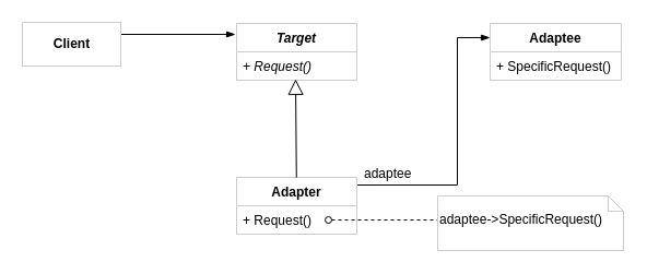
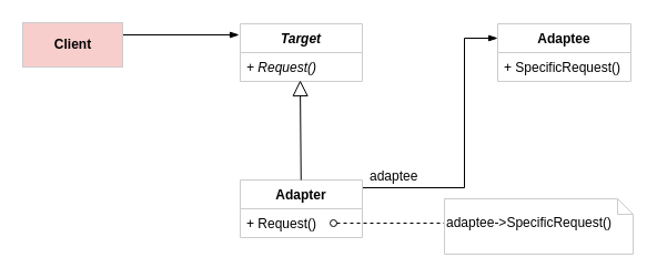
  <mxCell id="0" />
  <mxCell id="1" parent="0" />
  <mxCell id="2" style="edgeStyle=none;rounded=0;orthogonalLoop=1;jettySize=auto;html=1;startArrow=none;startFill=0;endArrow=blockThin;endFill=1;strokeColor=#000000;" edge="1" parent="1"><mxGeometry relative="1" as="geometry"><mxPoint x="110" y="31" as="sourcePoint" /><mxPoint x="215" y="31" as="targetPoint" /></mxGeometry></mxCell>
- <mxCell id="3" value="&lt;b&gt;Client&lt;/b&gt;" style="html=1;strokeColor=#CCCCCC;" vertex="1" parent="1"><mxGeometry x="20" y="20" width="90" height="40" as="geometry" /></mxCell>
+ <mxCell id="3" value="&lt;b&gt;Client&lt;/b&gt;" style="html=1;strokeColor=#CCCCCC;fillColor=#f8cecc;" vertex="1" parent="1"><mxGeometry x="20" y="20" width="90" height="40" as="geometry" /></mxCell>
  <mxCell id="4" value="Target" style="swimlane;fontStyle=3;childLayout=stackLayout;horizontal=1;startSize=26;fillColor=none;horizontalStack=0;resizeParent=1;resizeParentMax=0;resizeLast=0;collapsible=1;marginBottom=0;strokeColor=#CCCCCC;" vertex="1" parent="1"><mxGeometry x="216" y="21" width="110" height="52" as="geometry" /></mxCell>
  <mxCell id="5" value="+ Request()" style="text;strokeColor=none;fillColor=none;align=left;verticalAlign=top;spacingLeft=4;spacingRight=4;overflow=hidden;rotatable=0;points=[[0,0.5],[1,0.5]];portConstraint=eastwest;fontStyle=2" vertex="1" parent="4"><mxGeometry y="26" width="110" height="26" as="geometry" /></mxCell>
  <mxCell id="6" style="edgeStyle=none;rounded=0;orthogonalLoop=1;jettySize=auto;html=1;entryX=0;entryY=0.25;entryDx=0;entryDy=0;startArrow=none;startFill=0;endArrow=blockThin;endFill=1;strokeColor=#000000;exitX=1.018;exitY=0.135;exitDx=0;exitDy=0;exitPerimeter=0;" edge="1" parent="1"><mxGeometry relative="1" as="geometry"><mxPoint x="325.98" y="169.02" as="sourcePoint" /><mxPoint x="448" y="34" as="targetPoint" /><Array as="points"><mxPoint x="418" y="169" /><mxPoint x="418" y="34" /></Array></mxGeometry></mxCell>
  <mxCell id="7" value="Adapter" style="swimlane;fontStyle=1;childLayout=stackLayout;horizontal=1;startSize=26;fillColor=none;horizontalStack=0;resizeParent=1;resizeParentMax=0;resizeLast=0;collapsible=1;marginBottom=0;strokeColor=#CCCCCC;" vertex="1" parent="1"><mxGeometry x="216" y="162" width="110" height="52" as="geometry" /></mxCell>
  <mxCell id="8" value="+ Request()" style="text;strokeColor=none;fillColor=none;align=left;verticalAlign=top;spacingLeft=4;spacingRight=4;overflow=hidden;rotatable=0;points=[[0,0.5],[1,0.5]];portConstraint=eastwest;fontStyle=0" vertex="1" parent="7"><mxGeometry y="26" width="110" height="26" as="geometry" /></mxCell>
  <mxCell id="9" value="Adaptee" style="swimlane;fontStyle=1;childLayout=stackLayout;horizontal=1;startSize=26;fillColor=none;horizontalStack=0;resizeParent=1;resizeParentMax=0;resizeLast=0;collapsible=1;marginBottom=0;strokeColor=#CCCCCC;" vertex="1" parent="1"><mxGeometry x="448" y="21" width="120" height="52" as="geometry" /></mxCell>
  <mxCell id="10" value="+ SpecificRequest()" style="text;strokeColor=none;fillColor=none;align=left;verticalAlign=top;spacingLeft=4;spacingRight=4;overflow=hidden;rotatable=0;points=[[0,0.5],[1,0.5]];portConstraint=eastwest;fontStyle=0" vertex="1" parent="9"><mxGeometry y="26" width="120" height="26" as="geometry" /></mxCell>
  <mxCell id="11" value="" style="endArrow=none;dashed=1;endFill=0;endSize=12;html=1;startArrow=oval;startFill=0;" edge="1" parent="1"><mxGeometry width="160" relative="1" as="geometry"><mxPoint x="300" y="201" as="sourcePoint" /><mxPoint x="400" y="201" as="targetPoint" /></mxGeometry></mxCell>
  <mxCell id="12" value="&lt;br&gt;adaptee-&amp;gt;SpecificRequest()" style="shape=note;whiteSpace=wrap;html=1;size=14;verticalAlign=top;align=left;spacingTop=-6;strokeColor=#CCCCCC;" vertex="1" parent="1"><mxGeometry x="400" y="179" width="170" height="50" as="geometry" /></mxCell>
  <mxCell id="13" value="" style="endArrow=block;endFill=0;endSize=12;html=1;" edge="1" parent="1" source="7"><mxGeometry width="160" relative="1" as="geometry"><mxPoint x="-80" y="262" as="sourcePoint" /><mxPoint x="270" y="72" as="targetPoint" /></mxGeometry></mxCell>
  <mxCell id="14" value="adaptee" style="text;html=1;resizable=0;points=[];autosize=1;align=left;verticalAlign=top;spacingTop=-4;" vertex="1" parent="1"><mxGeometry x="331" y="149" width="60" height="20" as="geometry" /></mxCell>
